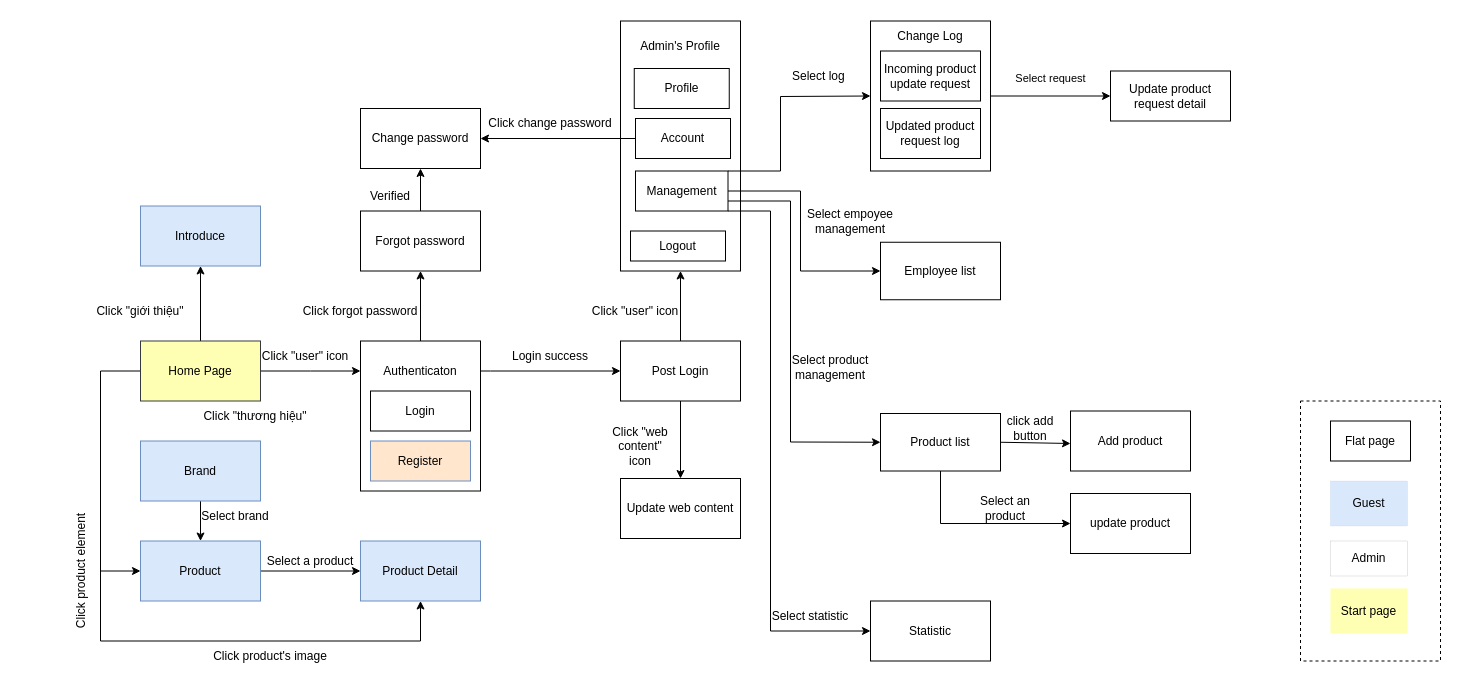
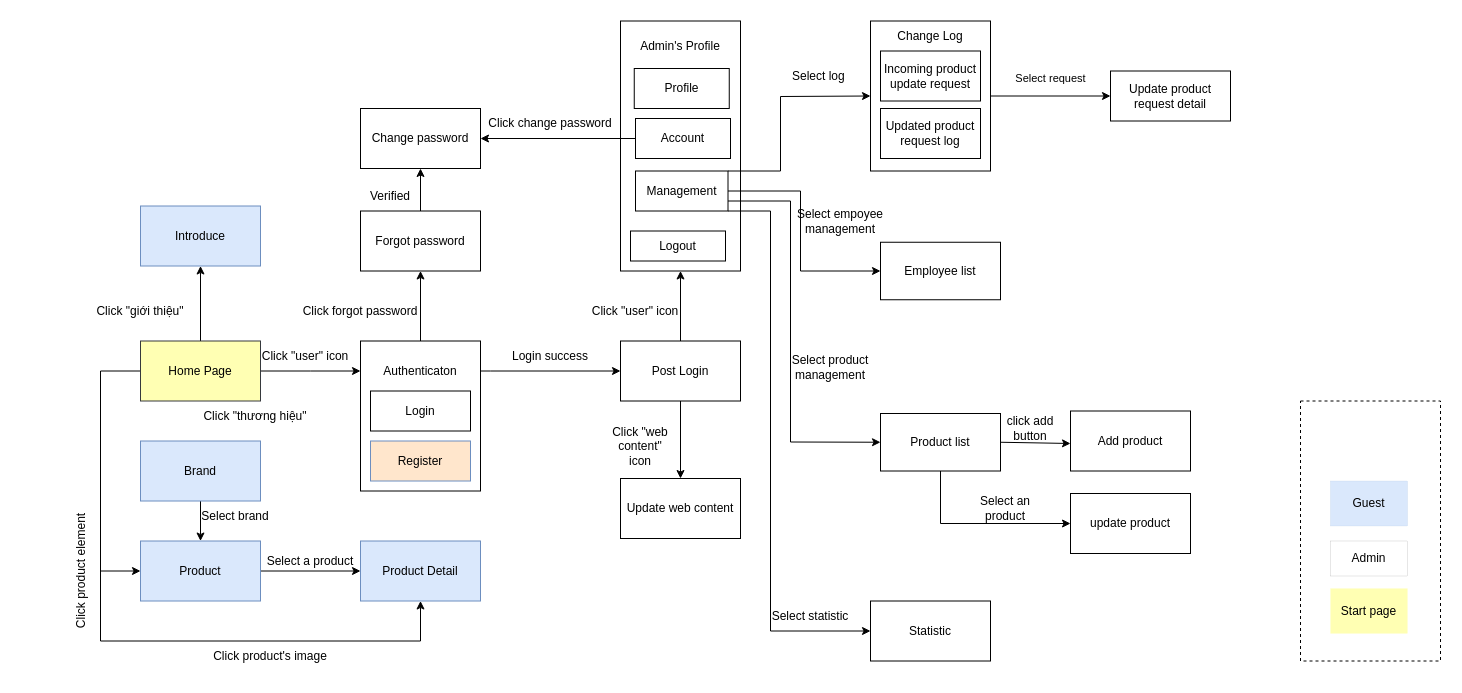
  <mxCell id="0" />
  <mxCell id="1" parent="0" />
  <mxCell id="2" style="edgeStyle=orthogonalEdgeStyle;rounded=0;orthogonalLoop=1;jettySize=auto;html=1;entryX=0;entryY=0.5;entryDx=0;entryDy=0;" parent="1" source="5" target="9" edge="1"><mxGeometry relative="1" as="geometry"><mxPoint x="130" y="600.5" as="targetPoint" /><Array as="points"><mxPoint x="100" y="370.5" /><mxPoint x="100" y="570.5" /></Array></mxGeometry></mxCell>
  <mxCell id="3" style="edgeStyle=orthogonalEdgeStyle;rounded=0;orthogonalLoop=1;jettySize=auto;html=1;" parent="1" source="5" edge="1"><mxGeometry relative="1" as="geometry"><mxPoint x="360" y="370.5" as="targetPoint" /></mxGeometry></mxCell>
  <mxCell id="4" style="edgeStyle=orthogonalEdgeStyle;rounded=0;orthogonalLoop=1;jettySize=auto;html=1;entryX=0.5;entryY=1;entryDx=0;entryDy=0;" parent="1" source="5" target="12" edge="1"><mxGeometry relative="1" as="geometry" /></mxCell>
  <mxCell id="5" value="Home Page" style="rounded=0;whiteSpace=wrap;html=1;fillColor=#FFFFB3;strokeColor=#36393d;" parent="1" vertex="1"><mxGeometry x="140" y="340.5" width="120" height="60" as="geometry" /></mxCell>
  <mxCell id="6" value="" style="edgeStyle=orthogonalEdgeStyle;rounded=0;orthogonalLoop=1;jettySize=auto;html=1;" parent="1" source="7" target="9" edge="1"><mxGeometry relative="1" as="geometry" /></mxCell>
  <mxCell id="7" value="Brand" style="rounded=0;whiteSpace=wrap;html=1;fillColor=#dae8fc;strokeColor=#6c8ebf;" parent="1" vertex="1"><mxGeometry x="140" y="440.5" width="120" height="60" as="geometry" /></mxCell>
  <mxCell id="8" style="edgeStyle=orthogonalEdgeStyle;rounded=0;orthogonalLoop=1;jettySize=auto;html=1;entryX=0;entryY=0.5;entryDx=0;entryDy=0;" parent="1" source="9" target="14" edge="1"><mxGeometry relative="1" as="geometry"><mxPoint x="350" y="600.5" as="targetPoint" /></mxGeometry></mxCell>
  <mxCell id="9" value="Product" style="rounded=0;whiteSpace=wrap;html=1;fillColor=#dae8fc;strokeColor=#6c8ebf;" parent="1" vertex="1"><mxGeometry x="140" y="540.5" width="120" height="60" as="geometry" /></mxCell>
  <mxCell id="10" style="edgeStyle=orthogonalEdgeStyle;rounded=0;orthogonalLoop=1;jettySize=auto;html=1;entryX=0;entryY=0.5;entryDx=0;entryDy=0;" parent="1" source="11" target="13" edge="1"><mxGeometry relative="1" as="geometry"><mxPoint x="560" y="370.5" as="targetPoint" /><Array as="points"><mxPoint x="490" y="370.5" /><mxPoint x="490" y="370.5" /></Array></mxGeometry></mxCell>
  <mxCell id="11" value="" style="rounded=0;whiteSpace=wrap;html=1;" parent="1" vertex="1"><mxGeometry x="360" y="340.5" width="120" height="150" as="geometry" /></mxCell>
  <mxCell id="12" value="Introduce" style="rounded=0;whiteSpace=wrap;html=1;fillColor=#dae8fc;strokeColor=#6c8ebf;" parent="1" vertex="1"><mxGeometry x="140" y="205.5" width="120" height="60" as="geometry" /></mxCell>
  <mxCell id="13" value="Post Login" style="rounded=0;whiteSpace=wrap;html=1;" parent="1" vertex="1"><mxGeometry x="620" y="340.5" width="120" height="60" as="geometry" /></mxCell>
  <mxCell id="14" value="Product Detail" style="rounded=0;whiteSpace=wrap;html=1;fillColor=#dae8fc;strokeColor=#6c8ebf;" parent="1" vertex="1"><mxGeometry x="360" y="540.5" width="120" height="60" as="geometry" /></mxCell>
  <mxCell id="15" value="" style="endArrow=none;html=1;rounded=0;" parent="1" edge="1"><mxGeometry width="50" height="50" relative="1" as="geometry"><mxPoint x="100" y="640.5" as="sourcePoint" /><mxPoint x="100" y="570.5" as="targetPoint" /></mxGeometry></mxCell>
  <mxCell id="16" value="" style="endArrow=classic;html=1;rounded=0;entryX=0.5;entryY=1;entryDx=0;entryDy=0;" parent="1" target="14" edge="1"><mxGeometry width="50" height="50" relative="1" as="geometry"><mxPoint x="100" y="640.5" as="sourcePoint" /><mxPoint x="540" y="670.5" as="targetPoint" /><Array as="points"><mxPoint x="420" y="640.5" /></Array></mxGeometry></mxCell>
  <mxCell id="17" value="Forgot password" style="rounded=0;whiteSpace=wrap;html=1;" parent="1" vertex="1"><mxGeometry x="360" y="210.5" width="120" height="60" as="geometry" /></mxCell>
  <mxCell id="18" value="" style="rounded=0;whiteSpace=wrap;html=1;" parent="1" vertex="1"><mxGeometry x="620" y="20.5" width="120" height="250" as="geometry" /></mxCell>
  <mxCell id="19" value="Admin's Profile" style="text;html=1;strokeColor=none;fillColor=none;align=center;verticalAlign=middle;whiteSpace=wrap;rounded=0;" parent="1" vertex="1"><mxGeometry x="635" y="30.5" width="90" height="30" as="geometry" /></mxCell>
  <mxCell id="20" value="Account" style="rounded=0;whiteSpace=wrap;html=1;" parent="1" vertex="1"><mxGeometry x="635" y="118" width="95" height="40" as="geometry" /></mxCell>
  <mxCell id="21" value="" style="endArrow=classic;html=1;rounded=0;exitX=0.5;exitY=0;exitDx=0;exitDy=0;entryX=0.5;entryY=1;entryDx=0;entryDy=0;" parent="1" source="13" target="18" edge="1"><mxGeometry width="50" height="50" relative="1" as="geometry"><mxPoint x="600" y="230.5" as="sourcePoint" /><mxPoint x="650" y="180.5" as="targetPoint" /></mxGeometry></mxCell>
  <mxCell id="22" value="" style="endArrow=classic;html=1;rounded=0;entryX=1;entryY=0.5;entryDx=0;entryDy=0;exitX=0;exitY=0.5;exitDx=0;exitDy=0;" parent="1" source="20" target="23" edge="1"><mxGeometry width="50" height="50" relative="1" as="geometry"><mxPoint x="540" y="120.5" as="sourcePoint" /><mxPoint x="520" y="240.5" as="targetPoint" /></mxGeometry></mxCell>
  <mxCell id="23" value="Change password" style="rounded=0;whiteSpace=wrap;html=1;" parent="1" vertex="1"><mxGeometry x="360" y="108" width="120" height="60" as="geometry" /></mxCell>
  <mxCell id="24" value="" style="endArrow=classic;html=1;rounded=0;exitX=0.5;exitY=0;exitDx=0;exitDy=0;entryX=0.5;entryY=1;entryDx=0;entryDy=0;" parent="1" source="11" target="17" edge="1"><mxGeometry width="50" height="50" relative="1" as="geometry"><mxPoint x="380" y="290.5" as="sourcePoint" /><mxPoint x="430" y="240.5" as="targetPoint" /></mxGeometry></mxCell>
  <mxCell id="25" value="" style="endArrow=classic;html=1;rounded=0;exitX=0.5;exitY=0;exitDx=0;exitDy=0;entryX=0.5;entryY=1;entryDx=0;entryDy=0;" parent="1" source="17" target="23" edge="1"><mxGeometry width="50" height="50" relative="1" as="geometry"><mxPoint x="490" y="230.5" as="sourcePoint" /><mxPoint x="540" y="180.5" as="targetPoint" /></mxGeometry></mxCell>
  <mxCell id="26" value="Logout" style="rounded=0;whiteSpace=wrap;html=1;" parent="1" vertex="1"><mxGeometry x="630" y="230.5" width="95" height="30" as="geometry" /></mxCell>
  <mxCell id="27" value="Login" style="rounded=0;whiteSpace=wrap;html=1;" parent="1" vertex="1"><mxGeometry x="370" y="390.5" width="100" height="40" as="geometry" /></mxCell>
  <mxCell id="28" value="Register" style="rounded=0;whiteSpace=wrap;html=1;fillColor=#ffe6cc;strokeColor=#6c8ebf;" parent="1" vertex="1"><mxGeometry x="370" y="440.5" width="100" height="40" as="geometry" /></mxCell>
  <mxCell id="29" value="Authenticaton" style="text;html=1;strokeColor=none;fillColor=none;align=center;verticalAlign=middle;whiteSpace=wrap;rounded=0;" parent="1" vertex="1"><mxGeometry x="390" y="355.5" width="60" height="30" as="geometry" /></mxCell>
  <mxCell id="30" value="Management" style="rounded=0;whiteSpace=wrap;html=1;" parent="1" vertex="1"><mxGeometry x="635" y="170.5" width="92.5" height="40" as="geometry" /></mxCell>
  <mxCell id="31" value="Click &quot;giới thiệu&quot;" style="text;html=1;strokeColor=none;fillColor=none;align=center;verticalAlign=middle;whiteSpace=wrap;rounded=0;" parent="1" vertex="1"><mxGeometry x="80" y="295.5" width="120" height="30" as="geometry" /></mxCell>
  <mxCell id="32" value="Click &quot;thương hiệu&quot;" style="text;html=1;strokeColor=none;fillColor=none;align=center;verticalAlign=middle;whiteSpace=wrap;rounded=0;" parent="1" vertex="1"><mxGeometry x="200" y="400.5" width="110" height="30" as="geometry" /></mxCell>
  <mxCell id="33" value="Select brand" style="text;html=1;strokeColor=none;fillColor=none;align=center;verticalAlign=middle;whiteSpace=wrap;rounded=0;" parent="1" vertex="1"><mxGeometry x="200" y="500.5" width="70" height="30" as="geometry" /></mxCell>
  <mxCell id="34" value="Click product element" style="text;html=1;strokeColor=none;fillColor=none;align=center;verticalAlign=middle;whiteSpace=wrap;rounded=0;rotation=-90;" parent="1" vertex="1"><mxGeometry x="20" y="555.5" width="120" height="30" as="geometry" /></mxCell>
  <mxCell id="35" value="Click product's image" style="text;html=1;strokeColor=none;fillColor=none;align=center;verticalAlign=middle;whiteSpace=wrap;rounded=0;" parent="1" vertex="1"><mxGeometry x="210" y="640.5" width="120" height="30" as="geometry" /></mxCell>
  <mxCell id="36" value="Select a product" style="text;html=1;strokeColor=none;fillColor=none;align=center;verticalAlign=middle;whiteSpace=wrap;rounded=0;" parent="1" vertex="1"><mxGeometry x="260" y="545.5" width="100" height="30" as="geometry" /></mxCell>
  <mxCell id="37" value="Click &quot;user&quot; icon" style="text;html=1;strokeColor=none;fillColor=none;align=center;verticalAlign=middle;whiteSpace=wrap;rounded=0;" parent="1" vertex="1"><mxGeometry x="260" y="340.5" width="90" height="30" as="geometry" /></mxCell>
  <mxCell id="38" value="Click forgot password" style="text;html=1;strokeColor=none;fillColor=none;align=center;verticalAlign=middle;whiteSpace=wrap;rounded=0;" parent="1" vertex="1"><mxGeometry x="300" y="295.5" width="120" height="30" as="geometry" /></mxCell>
  <mxCell id="39" value="Verified" style="text;html=1;strokeColor=none;fillColor=none;align=center;verticalAlign=middle;whiteSpace=wrap;rounded=0;" parent="1" vertex="1"><mxGeometry x="360" y="180.5" width="60" height="30" as="geometry" /></mxCell>
  <mxCell id="40" value="Click change password" style="text;html=1;strokeColor=none;fillColor=none;align=center;verticalAlign=middle;whiteSpace=wrap;rounded=0;rotation=0;" parent="1" vertex="1"><mxGeometry x="480" y="108" width="140" height="30" as="geometry" /></mxCell>
  <mxCell id="41" value="Login success" style="text;html=1;strokeColor=none;fillColor=none;align=center;verticalAlign=middle;whiteSpace=wrap;rounded=0;" parent="1" vertex="1"><mxGeometry x="510" y="340.5" width="80" height="30" as="geometry" /></mxCell>
  <mxCell id="42" value="Click &quot;user&quot; icon" style="text;html=1;strokeColor=none;fillColor=none;align=center;verticalAlign=middle;whiteSpace=wrap;rounded=0;" parent="1" vertex="1"><mxGeometry x="590" y="295.5" width="90" height="30" as="geometry" /></mxCell>
  <mxCell id="43" value="Employee list" style="rounded=0;whiteSpace=wrap;html=1;" parent="1" vertex="1"><mxGeometry x="880" y="241.75" width="120" height="57.5" as="geometry" /></mxCell>
  <mxCell id="44" value="" style="endArrow=classic;html=1;rounded=0;exitX=1;exitY=0.5;exitDx=0;exitDy=0;entryX=0;entryY=0.5;entryDx=0;entryDy=0;" parent="1" source="30" target="43" edge="1"><mxGeometry width="50" height="50" relative="1" as="geometry"><mxPoint x="880" y="260.5" as="sourcePoint" /><mxPoint x="930" y="210.5" as="targetPoint" /><Array as="points"><mxPoint x="800" y="190.5" /><mxPoint x="800" y="270.5" /></Array></mxGeometry></mxCell>
- <mxCell id="45" value="Select empoyee management" style="text;html=1;strokeColor=none;fillColor=none;align=center;verticalAlign=middle;whiteSpace=wrap;rounded=0;" parent="1" vertex="1"><mxGeometry x="790" y="205.5" width="120" height="30" as="geometry" /></mxCell>
+ <mxCell id="45" value="Select empoyee management" style="text;html=1;strokeColor=none;fillColor=none;align=center;verticalAlign=middle;whiteSpace=wrap;rounded=0;" parent="1" vertex="1"><mxGeometry x="780" y="205.5" width="120" height="30" as="geometry" /></mxCell>
  <mxCell id="46" value="Product list" style="rounded=0;whiteSpace=wrap;html=1;" parent="1" vertex="1"><mxGeometry x="880" y="413" width="120" height="57.5" as="geometry" /></mxCell>
  <mxCell id="47" value="Add product" style="rounded=0;whiteSpace=wrap;html=1;" parent="1" vertex="1"><mxGeometry x="1070" y="410.5" width="120" height="60" as="geometry" /></mxCell>
  <mxCell id="48" value="update product" style="rounded=0;whiteSpace=wrap;html=1;" parent="1" vertex="1"><mxGeometry x="1070" y="493" width="120" height="60" as="geometry" /></mxCell>
  <mxCell id="49" value="" style="endArrow=classic;html=1;exitX=1;exitY=0.5;exitDx=0;exitDy=0;" parent="1" source="46" edge="1"><mxGeometry width="50" height="50" relative="1" as="geometry"><mxPoint x="1100" y="513" as="sourcePoint" /><mxPoint x="1070" y="443" as="targetPoint" /></mxGeometry></mxCell>
  <mxCell id="50" value="" style="endArrow=classic;html=1;rounded=0;exitX=0.5;exitY=1;exitDx=0;exitDy=0;entryX=0;entryY=0.5;entryDx=0;entryDy=0;" parent="1" source="46" target="48" edge="1"><mxGeometry width="50" height="50" relative="1" as="geometry"><mxPoint x="1100" y="513" as="sourcePoint" /><mxPoint x="1150" y="463" as="targetPoint" /><Array as="points"><mxPoint x="940" y="523" /></Array></mxGeometry></mxCell>
  <mxCell id="51" value="click add button" style="text;html=1;strokeColor=none;fillColor=none;align=center;verticalAlign=middle;whiteSpace=wrap;rounded=0;" parent="1" vertex="1"><mxGeometry x="1000" y="413" width="60" height="30" as="geometry" /></mxCell>
  <mxCell id="52" value="Select an product" style="text;html=1;strokeColor=none;fillColor=none;align=center;verticalAlign=middle;whiteSpace=wrap;rounded=0;" parent="1" vertex="1"><mxGeometry x="960" y="493" width="90" height="30" as="geometry" /></mxCell>
  <mxCell id="53" value="" style="endArrow=classic;html=1;rounded=0;exitX=1;exitY=0.75;exitDx=0;exitDy=0;entryX=0;entryY=0.5;entryDx=0;entryDy=0;" parent="1" source="30" target="46" edge="1"><mxGeometry width="50" height="50" relative="1" as="geometry"><mxPoint x="840" y="340.5" as="sourcePoint" /><mxPoint x="890" y="290.5" as="targetPoint" /><Array as="points"><mxPoint x="790" y="200.5" /><mxPoint x="790" y="441.5" /></Array></mxGeometry></mxCell>
  <mxCell id="54" value="Select product management" style="text;html=1;strokeColor=none;fillColor=none;align=center;verticalAlign=middle;whiteSpace=wrap;rounded=0;" parent="1" vertex="1"><mxGeometry x="770" y="351.75" width="120" height="30" as="geometry" /></mxCell>
  <mxCell id="55" value="Statistic" style="rounded=0;whiteSpace=wrap;html=1;" parent="1" vertex="1"><mxGeometry x="870" y="600.5" width="120" height="60" as="geometry" /></mxCell>
  <mxCell id="56" value="" style="endArrow=classic;html=1;rounded=0;exitX=1;exitY=1;exitDx=0;exitDy=0;entryX=0;entryY=0.5;entryDx=0;entryDy=0;" parent="1" source="30" target="55" edge="1"><mxGeometry width="50" height="50" relative="1" as="geometry"><mxPoint x="940" y="180.5" as="sourcePoint" /><mxPoint x="990" y="130.5" as="targetPoint" /><Array as="points"><mxPoint x="770" y="210.5" /><mxPoint x="770" y="630.5" /></Array></mxGeometry></mxCell>
  <mxCell id="57" value="Select statistic" style="text;html=1;strokeColor=none;fillColor=none;align=center;verticalAlign=middle;whiteSpace=wrap;rounded=0;" parent="1" vertex="1"><mxGeometry x="760" y="600.5" width="100" height="30" as="geometry" /></mxCell>
  <mxCell id="58" value="" style="endArrow=classic;html=1;rounded=0;exitX=0.5;exitY=1;exitDx=0;exitDy=0;" parent="1" source="13" target="59" edge="1"><mxGeometry width="50" height="50" relative="1" as="geometry"><mxPoint x="450" y="530.5" as="sourcePoint" /><mxPoint x="680" y="520.5" as="targetPoint" /></mxGeometry></mxCell>
  <mxCell id="59" value="Update web content" style="rounded=0;whiteSpace=wrap;html=1;" parent="1" vertex="1"><mxGeometry x="620" y="478" width="120" height="60" as="geometry" /></mxCell>
  <mxCell id="60" value="Click &quot;web content&quot; icon" style="text;html=1;strokeColor=none;fillColor=none;align=center;verticalAlign=middle;whiteSpace=wrap;rounded=0;" parent="1" vertex="1"><mxGeometry x="610" y="430.5" width="60" height="30" as="geometry" /></mxCell>
  <mxCell id="61" value="" style="rounded=0;whiteSpace=wrap;html=1;" parent="1" vertex="1"><mxGeometry x="870" y="20.5" width="120" height="150" as="geometry" /></mxCell>
  <mxCell id="62" value="" style="endArrow=classic;html=1;rounded=0;exitX=1;exitY=0;exitDx=0;exitDy=0;entryX=0;entryY=0.5;entryDx=0;entryDy=0;" parent="1" source="30" target="61" edge="1"><mxGeometry width="50" height="50" relative="1" as="geometry"><mxPoint x="840" y="80.5" as="sourcePoint" /><mxPoint x="890" y="30.5" as="targetPoint" /><Array as="points"><mxPoint x="780" y="170.5" /><mxPoint x="780" y="96" /></Array></mxGeometry></mxCell>
  <mxCell id="63" value="Incoming product update request" style="rounded=0;whiteSpace=wrap;html=1;" parent="1" vertex="1"><mxGeometry x="880" y="50.5" width="100" height="50" as="geometry" /></mxCell>
  <mxCell id="64" value="Change Log" style="text;html=1;strokeColor=none;fillColor=none;align=center;verticalAlign=middle;whiteSpace=wrap;rounded=0;" parent="1" vertex="1"><mxGeometry x="895" y="20.5" width="70" height="30" as="geometry" /></mxCell>
  <mxCell id="65" value="Select log&amp;nbsp;" style="text;html=1;strokeColor=none;fillColor=none;align=center;verticalAlign=middle;whiteSpace=wrap;rounded=0;" parent="1" vertex="1"><mxGeometry x="790" y="60.5" width="60" height="30" as="geometry" /></mxCell>
  <mxCell id="66" value="" style="rounded=0;whiteSpace=wrap;html=1;dashed=1;" parent="1" vertex="1"><mxGeometry x="1300" y="400.5" width="140" height="260" as="geometry" /></mxCell>
  <mxCell id="67" value="Guest" style="rounded=0;whiteSpace=wrap;html=1;dashed=0;strokeWidth=0;fillColor=#dae8fc;strokeColor=#6c8ebf;" parent="1" vertex="1"><mxGeometry x="1330" y="480.5" width="77" height="45" as="geometry" /></mxCell>
  <mxCell id="68" value="Admin" style="rounded=0;whiteSpace=wrap;html=1;dashed=1;strokeWidth=0;" parent="1" vertex="1"><mxGeometry x="1330" y="540.5" width="77" height="35" as="geometry" /></mxCell>
- <mxCell id="69" value="Flat page" style="rounded=0;whiteSpace=wrap;html=1;strokeWidth=1;perimeterSpacing=1;" parent="1" vertex="1"><mxGeometry x="1330" y="420.5" width="80" height="40" as="geometry" /></mxCell>
  <mxCell id="70" value="Start page" style="rounded=0;whiteSpace=wrap;html=1;dashed=1;strokeWidth=0;fillColor=#FFFFB3;strokeColor=#FFFFB3;" parent="1" vertex="1"><mxGeometry x="1330" y="588" width="77" height="45" as="geometry" /></mxCell>
  <mxCell id="71" value="Updated product request log" style="rounded=0;whiteSpace=wrap;html=1;" vertex="1" parent="1"><mxGeometry x="880" y="108" width="100" height="50" as="geometry" /></mxCell>
  <mxCell id="72" value="Profile" style="rounded=0;whiteSpace=wrap;html=1;" vertex="1" parent="1"><mxGeometry x="633.75" y="68" width="95" height="40" as="geometry" /></mxCell>
  <mxCell id="73" value="Update product&lt;br&gt;request detail" style="rounded=0;whiteSpace=wrap;html=1;" vertex="1" parent="1"><mxGeometry x="1110" y="70.5" width="120" height="50" as="geometry" /></mxCell>
  <mxCell id="74" value="Select request" style="endArrow=classic;html=1;rounded=0;exitX=1;exitY=0.5;exitDx=0;exitDy=0;entryX=0;entryY=0.5;entryDx=0;entryDy=0;" edge="1" parent="1" source="61" target="73"><mxGeometry y="18" width="50" height="50" relative="1" as="geometry"><mxPoint x="1010" y="88" as="sourcePoint" /><mxPoint x="1060" y="38" as="targetPoint" /><mxPoint as="offset" /></mxGeometry></mxCell>
